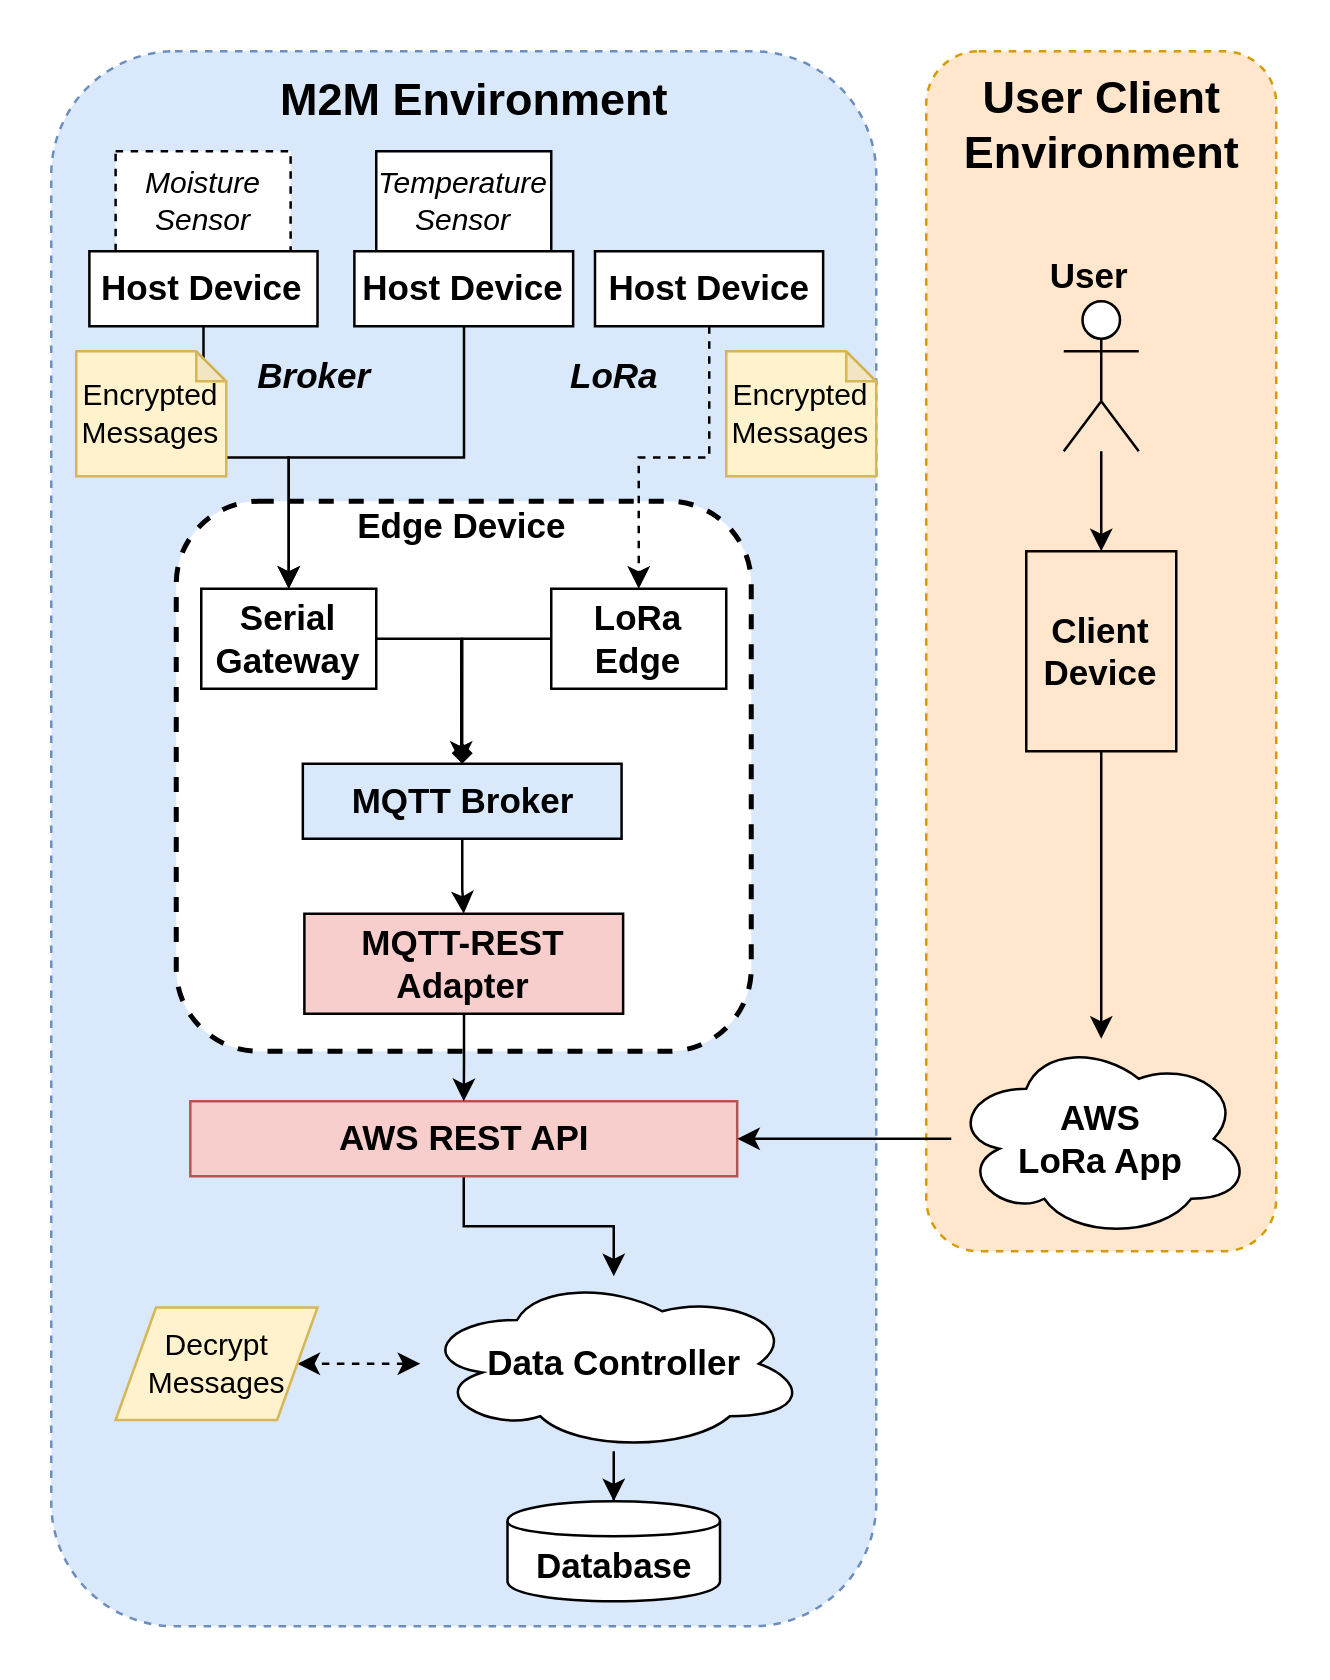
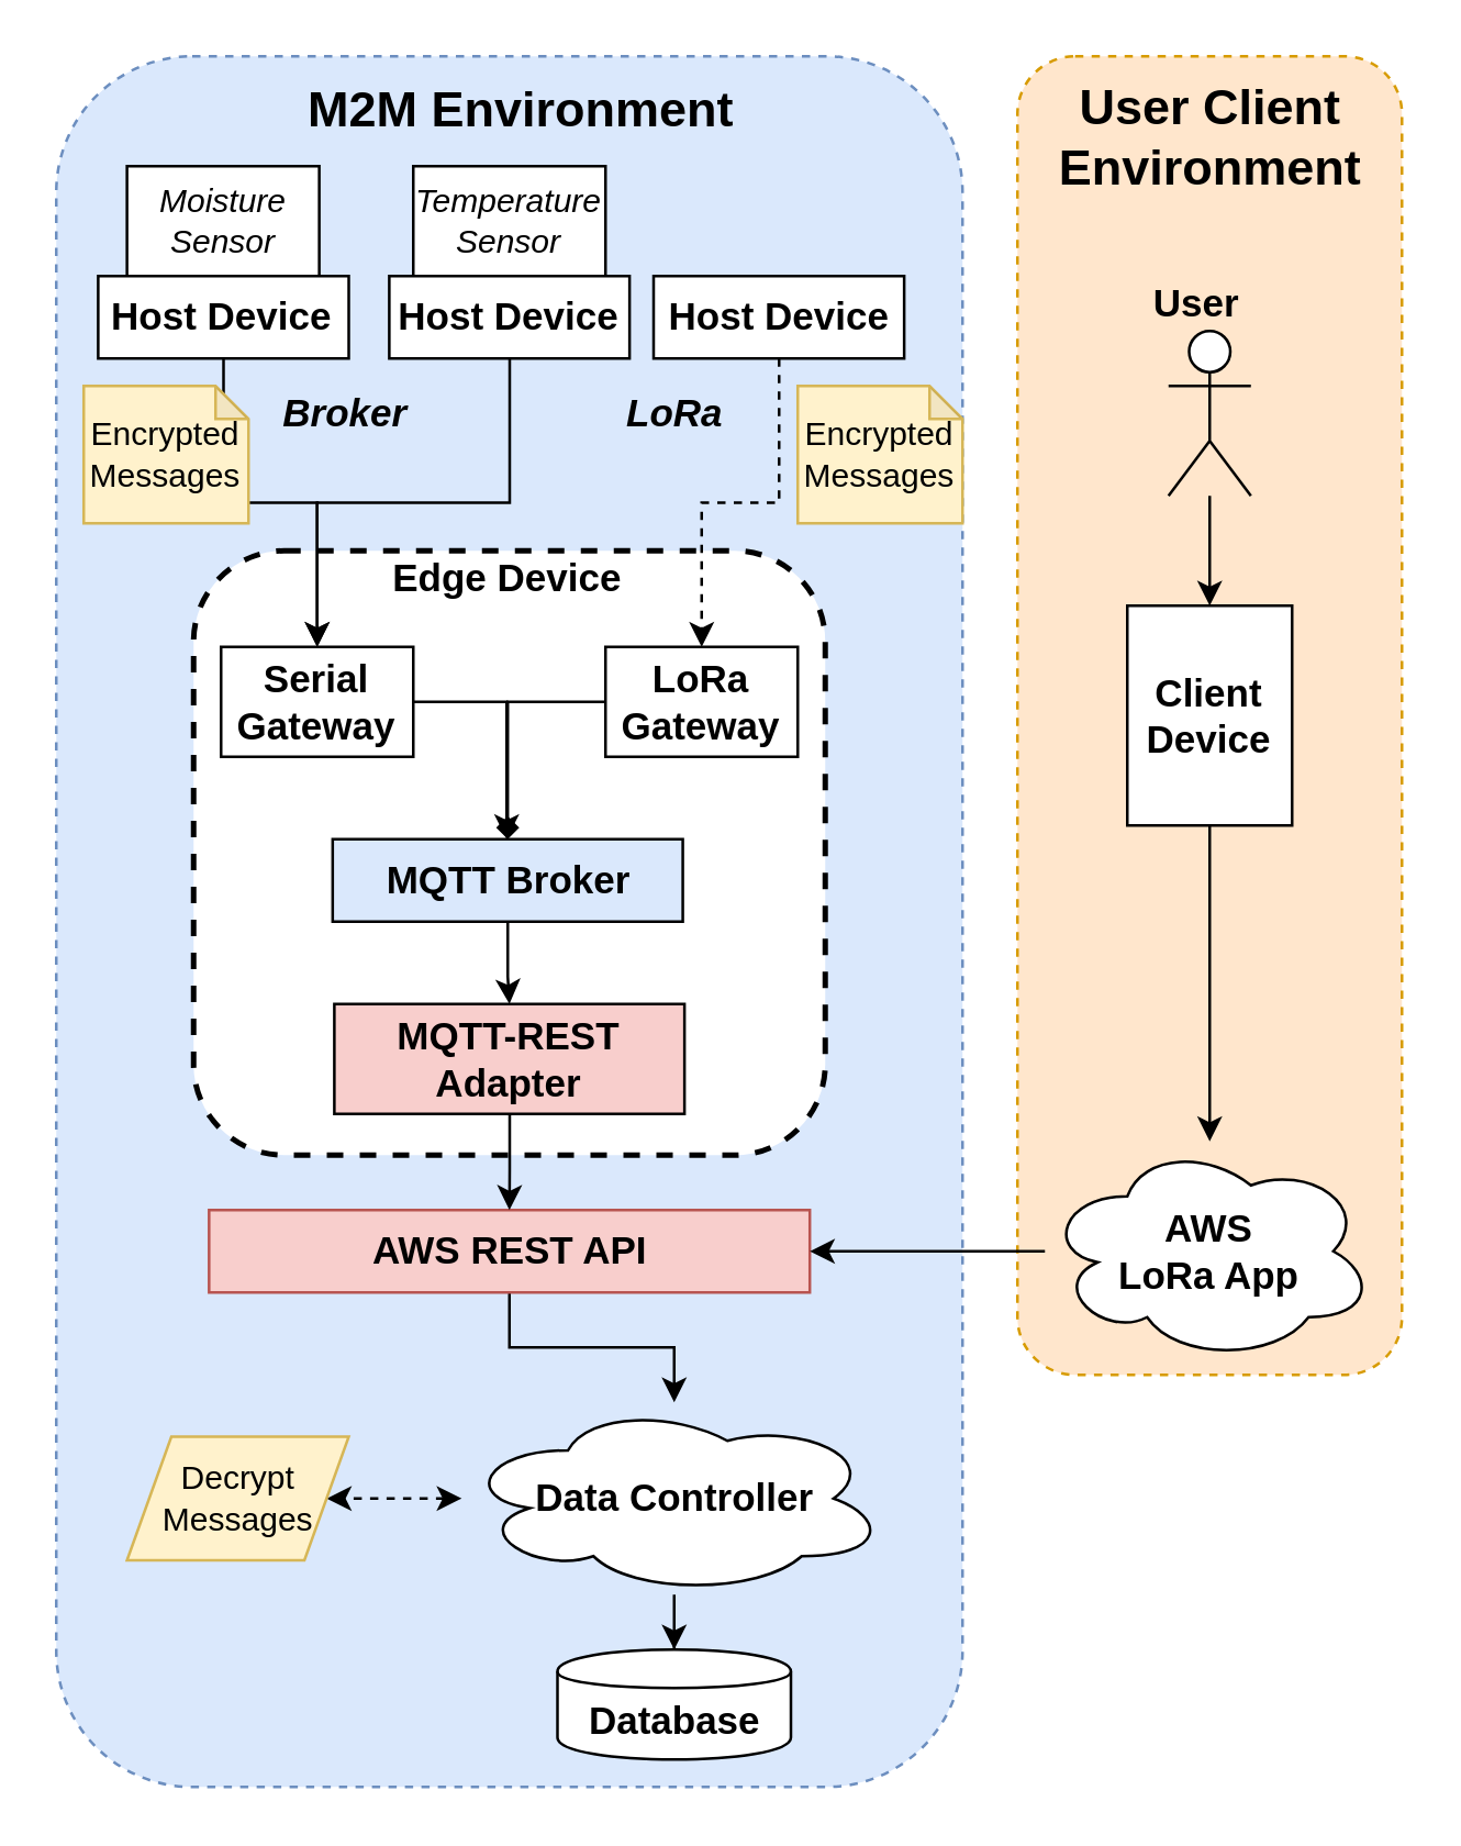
  <mxCell id="0" />
  <mxCell id="1" parent="0" />
  <mxCell id="2" value="" style="rounded=1;whiteSpace=wrap;html=1;dashed=1;fillColor=#dae8fc;strokeColor=#6c8ebf;" parent="1" vertex="1"><mxGeometry x="20" y="20" width="330" height="630" as="geometry" /></mxCell>
  <mxCell id="3" value="" style="rounded=1;whiteSpace=wrap;html=1;dashed=1;strokeWidth=2;" vertex="1" parent="1"><mxGeometry x="70" y="200" width="230" height="220" as="geometry" /></mxCell>
- <mxCell id="4" value="&lt;i&gt;Moisture Sensor&lt;/i&gt;" style="rounded=0;whiteSpace=wrap;html=1;dashed=1;" parent="1" vertex="1"><mxGeometry x="45.75" y="60" width="70" height="40" as="geometry" /></mxCell>
+ <mxCell id="4" value="&lt;i&gt;Moisture Sensor&lt;/i&gt;" style="rounded=0;whiteSpace=wrap;html=1;" parent="1" vertex="1"><mxGeometry x="45.75" y="60" width="70" height="40" as="geometry" /></mxCell>
  <mxCell id="5" value="&lt;i&gt;Temperature Sensor&lt;/i&gt;" style="rounded=0;whiteSpace=wrap;html=1;" parent="1" vertex="1"><mxGeometry x="150" y="60" width="70" height="40" as="geometry" /></mxCell>
  <mxCell id="6" style="edgeStyle=orthogonalEdgeStyle;rounded=0;orthogonalLoop=1;jettySize=auto;html=1;entryX=0.5;entryY=0;entryDx=0;entryDy=0;" edge="1" parent="1" source="7" target="13"><mxGeometry relative="1" as="geometry" /></mxCell>
  <mxCell id="7" value="&lt;b&gt;&lt;font style=&quot;font-size: 14px&quot;&gt;Host Device&lt;/font&gt;&lt;/b&gt;" style="rounded=0;whiteSpace=wrap;html=1;" parent="1" vertex="1"><mxGeometry x="35.25" y="100" width="91.25" height="30" as="geometry" /></mxCell>
  <mxCell id="8" style="edgeStyle=orthogonalEdgeStyle;rounded=0;orthogonalLoop=1;jettySize=auto;html=1;entryX=0.5;entryY=0;entryDx=0;entryDy=0;" edge="1" parent="1" source="9" target="13"><mxGeometry relative="1" as="geometry" /></mxCell>
  <mxCell id="9" value="&lt;b&gt;&lt;font style=&quot;font-size: 14px&quot;&gt;Host Device&lt;/font&gt;&lt;/b&gt;" style="rounded=0;whiteSpace=wrap;html=1;" parent="1" vertex="1"><mxGeometry x="141.25" y="100" width="87.5" height="30" as="geometry" /></mxCell>
  <mxCell id="10" style="edgeStyle=orthogonalEdgeStyle;rounded=0;orthogonalLoop=1;jettySize=auto;html=1;dashed=1;" edge="1" parent="1" source="11" target="35"><mxGeometry relative="1" as="geometry" /></mxCell>
  <mxCell id="11" value="&lt;b&gt;&lt;font style=&quot;font-size: 14px&quot;&gt;Host Device&lt;/font&gt;&lt;/b&gt;" style="rounded=0;whiteSpace=wrap;html=1;" parent="1" vertex="1"><mxGeometry x="237.5" y="100" width="91.25" height="30" as="geometry" /></mxCell>
  <mxCell id="12" style="edgeStyle=orthogonalEdgeStyle;rounded=0;orthogonalLoop=1;jettySize=auto;html=1;" edge="1" parent="1" source="13" target="15"><mxGeometry relative="1" as="geometry"><Array as="points"><mxPoint x="115" y="255" /><mxPoint x="184" y="255" /></Array></mxGeometry></mxCell>
  <mxCell id="13" value="&lt;span style=&quot;font-size: 14px&quot;&gt;&lt;b&gt;Serial Gateway&lt;/b&gt;&lt;/span&gt;" style="rounded=0;whiteSpace=wrap;html=1;" parent="1" vertex="1"><mxGeometry x="80" y="235" width="70" height="40" as="geometry" /></mxCell>
  <mxCell id="14" style="edgeStyle=orthogonalEdgeStyle;rounded=0;orthogonalLoop=1;jettySize=auto;html=1;entryX=0.5;entryY=0;entryDx=0;entryDy=0;" edge="1" parent="1" source="15" target="32"><mxGeometry relative="1" as="geometry" /></mxCell>
  <mxCell id="15" value="&lt;span style=&quot;font-size: 14px&quot;&gt;&lt;b&gt;MQTT Broker&lt;br&gt;&lt;/b&gt;&lt;/span&gt;" style="rounded=0;whiteSpace=wrap;html=1;fillColor=#dae8fc;" parent="1" vertex="1"><mxGeometry x="120.63" y="305" width="127.5" height="30" as="geometry" /></mxCell>
  <mxCell id="16" style="edgeStyle=orthogonalEdgeStyle;rounded=0;orthogonalLoop=1;jettySize=auto;html=1;" edge="1" parent="1" source="17" target="20"><mxGeometry relative="1" as="geometry" /></mxCell>
  <mxCell id="17" value="&lt;span style=&quot;font-size: 14px&quot;&gt;&lt;b&gt;AWS REST API&lt;br&gt;&lt;/b&gt;&lt;/span&gt;" style="rounded=0;whiteSpace=wrap;html=1;fillColor=#f8cecc;strokeColor=#b85450;" parent="1" vertex="1"><mxGeometry x="75.63" y="440" width="218.75" height="30" as="geometry" /></mxCell>
  <mxCell id="18" style="edgeStyle=orthogonalEdgeStyle;rounded=0;orthogonalLoop=1;jettySize=auto;html=1;entryX=1;entryY=0.5;entryDx=0;entryDy=0;dashed=1;startArrow=classic;startFill=1;" parent="1" source="20" target="30" edge="1"><mxGeometry relative="1" as="geometry" /></mxCell>
  <mxCell id="19" style="edgeStyle=orthogonalEdgeStyle;rounded=0;orthogonalLoop=1;jettySize=auto;html=1;" edge="1" parent="1" source="20" target="33"><mxGeometry relative="1" as="geometry" /></mxCell>
  <mxCell id="20" value="&lt;font style=&quot;font-size: 14px&quot;&gt;&lt;b&gt;Data Controller&lt;/b&gt;&lt;/font&gt;" style="ellipse;shape=cloud;whiteSpace=wrap;html=1;" parent="1" vertex="1"><mxGeometry x="167.63" y="510" width="154.75" height="70" as="geometry" /></mxCell>
  <mxCell id="21" value="" style="rounded=1;whiteSpace=wrap;html=1;dashed=1;fillColor=#ffe6cc;strokeColor=#d79b00;" parent="1" vertex="1"><mxGeometry x="370" y="20" width="140" height="480" as="geometry" /></mxCell>
  <mxCell id="22" style="edgeStyle=orthogonalEdgeStyle;rounded=0;orthogonalLoop=1;jettySize=auto;html=1;" parent="1" source="23" target="26" edge="1"><mxGeometry relative="1" as="geometry" /></mxCell>
  <mxCell id="23" value="" style="shape=umlActor;verticalLabelPosition=bottom;labelBackgroundColor=#ffffff;verticalAlign=top;html=1;outlineConnect=0;strokeColor=#000000;" parent="1" vertex="1"><mxGeometry x="425" y="120" width="30" height="60" as="geometry" /></mxCell>
  <mxCell id="24" value="&lt;b&gt;&lt;font style=&quot;font-size: 14px&quot;&gt;User&lt;/font&gt;&lt;/b&gt;" style="text;html=1;align=center;verticalAlign=middle;resizable=0;points=[];autosize=1;" parent="1" vertex="1"><mxGeometry x="410" y="100" width="50" height="20" as="geometry" /></mxCell>
  <mxCell id="25" style="edgeStyle=orthogonalEdgeStyle;rounded=0;orthogonalLoop=1;jettySize=auto;html=1;" parent="1" source="26" target="28" edge="1"><mxGeometry relative="1" as="geometry" /></mxCell>
- <mxCell id="26" value="&lt;b&gt;&lt;font style=&quot;font-size: 14px&quot;&gt;Client Device&lt;/font&gt;&lt;/b&gt;" style="rounded=0;whiteSpace=wrap;html=1;strokeColor=#000000;fillColor=#ffe6cc;" parent="1" vertex="1"><mxGeometry x="410" y="220" width="60" height="80" as="geometry" /></mxCell>
+ <mxCell id="26" value="&lt;b&gt;&lt;font style=&quot;font-size: 14px&quot;&gt;Client Device&lt;/font&gt;&lt;/b&gt;" style="rounded=0;whiteSpace=wrap;html=1;strokeColor=#000000;" parent="1" vertex="1"><mxGeometry x="410" y="220" width="60" height="80" as="geometry" /></mxCell>
  <mxCell id="27" style="edgeStyle=orthogonalEdgeStyle;rounded=0;orthogonalLoop=1;jettySize=auto;html=1;entryX=1;entryY=0.5;entryDx=0;entryDy=0;" parent="1" source="28" target="17" edge="1"><mxGeometry relative="1" as="geometry"><mxPoint x="290" y="315" as="targetPoint" /></mxGeometry></mxCell>
  <mxCell id="28" value="&lt;b&gt;&lt;font style=&quot;font-size: 14px&quot;&gt;AWS&lt;br&gt;LoRa App&lt;/font&gt;&lt;/b&gt;" style="ellipse;shape=cloud;whiteSpace=wrap;html=1;strokeColor=#000000;" parent="1" vertex="1"><mxGeometry x="380" y="415" width="120" height="80" as="geometry" /></mxCell>
  <mxCell id="29" value="Encrypted Messages" style="shape=note;whiteSpace=wrap;html=1;backgroundOutline=1;darkOpacity=0.05;strokeColor=#d6b656;size=12;fillColor=#fff2cc;" parent="1" vertex="1"><mxGeometry x="30" y="140" width="60" height="50" as="geometry" /></mxCell>
  <mxCell id="30" value="Decrypt&lt;br&gt;Messages" style="shape=parallelogram;perimeter=parallelogramPerimeter;whiteSpace=wrap;html=1;strokeColor=#d6b656;fillColor=#fff2cc;" parent="1" vertex="1"><mxGeometry x="45.75" y="522.5" width="80.75" height="45" as="geometry" /></mxCell>
  <mxCell id="31" style="edgeStyle=orthogonalEdgeStyle;rounded=0;orthogonalLoop=1;jettySize=auto;html=1;entryX=0.5;entryY=0;entryDx=0;entryDy=0;" edge="1" parent="1" source="32" target="17"><mxGeometry relative="1" as="geometry" /></mxCell>
  <mxCell id="32" value="&lt;span style=&quot;font-size: 14px&quot;&gt;&lt;b&gt;MQTT-REST Adapter&lt;br&gt;&lt;/b&gt;&lt;/span&gt;" style="rounded=0;whiteSpace=wrap;html=1;fillColor=#f8cecc;" vertex="1" parent="1"><mxGeometry x="121.25" y="365" width="127.5" height="40" as="geometry" /></mxCell>
  <mxCell id="33" value="&lt;font style=&quot;font-size: 14px&quot;&gt;&lt;b&gt;Database&lt;/b&gt;&lt;/font&gt;" style="shape=cylinder;whiteSpace=wrap;html=1;boundedLbl=1;backgroundOutline=1;" vertex="1" parent="1"><mxGeometry x="202.5" y="600" width="85" height="40" as="geometry" /></mxCell>
  <mxCell id="34" style="edgeStyle=orthogonalEdgeStyle;rounded=0;orthogonalLoop=1;jettySize=auto;html=1;entryX=0.5;entryY=0;entryDx=0;entryDy=0;endArrow=diamond;" edge="1" parent="1" source="35" target="15"><mxGeometry relative="1" as="geometry"><Array as="points"><mxPoint x="255" y="255" /><mxPoint x="184" y="255" /></Array></mxGeometry></mxCell>
- <mxCell id="35" value="&lt;span style=&quot;font-size: 14px&quot;&gt;&lt;b&gt;LoRa Edge&lt;/b&gt;&lt;/span&gt;" style="rounded=0;whiteSpace=wrap;html=1;" vertex="1" parent="1"><mxGeometry x="220" y="235" width="70" height="40" as="geometry" /></mxCell>
+ <mxCell id="35" value="&lt;span style=&quot;font-size: 14px&quot;&gt;&lt;b&gt;LoRa Gateway&lt;/b&gt;&lt;/span&gt;" style="rounded=0;whiteSpace=wrap;html=1;" vertex="1" parent="1"><mxGeometry x="220" y="235" width="70" height="40" as="geometry" /></mxCell>
  <mxCell id="36" value="&lt;b&gt;&lt;i&gt;&lt;font style=&quot;font-size: 14px&quot;&gt;Broker&lt;/font&gt;&lt;/i&gt;&lt;/b&gt;" style="text;html=1;align=center;verticalAlign=middle;resizable=0;points=[];autosize=1;" vertex="1" parent="1"><mxGeometry x="100" y="140" width="50" height="20" as="geometry" /></mxCell>
  <mxCell id="37" value="Encrypted Messages" style="shape=note;whiteSpace=wrap;html=1;backgroundOutline=1;darkOpacity=0.05;strokeColor=#d6b656;size=12;fillColor=#fff2cc;" vertex="1" parent="1"><mxGeometry x="290" y="140" width="60" height="50" as="geometry" /></mxCell>
  <mxCell id="38" value="&lt;b&gt;&lt;i&gt;&lt;font style=&quot;font-size: 14px&quot;&gt;LoRa&lt;/font&gt;&lt;/i&gt;&lt;/b&gt;" style="text;html=1;align=center;verticalAlign=middle;resizable=0;points=[];autosize=1;" vertex="1" parent="1"><mxGeometry x="220" y="140" width="50" height="20" as="geometry" /></mxCell>
  <mxCell id="39" value="&lt;b&gt;&lt;font style=&quot;font-size: 14px&quot;&gt;Edge Device&lt;/font&gt;&lt;/b&gt;" style="text;html=1;align=center;verticalAlign=middle;resizable=0;points=[];autosize=1;" vertex="1" parent="1"><mxGeometry x="134.38" y="200" width="100" height="20" as="geometry" /></mxCell>
  <mxCell id="40" value="&lt;b&gt;&lt;font style=&quot;font-size: 18px&quot;&gt;M2M Environment&lt;/font&gt;&lt;/b&gt;" style="text;html=1;align=center;verticalAlign=middle;resizable=0;points=[];autosize=1;" vertex="1" parent="1"><mxGeometry x="104.38" y="30" width="170" height="20" as="geometry" /></mxCell>
  <mxCell id="41" value="&lt;font style=&quot;font-size: 18px&quot;&gt;&lt;b&gt;User Client&lt;br&gt;Environment&lt;/b&gt;&lt;/font&gt;" style="text;html=1;align=center;verticalAlign=middle;resizable=0;points=[];autosize=1;" vertex="1" parent="1"><mxGeometry x="375" y="30" width="130" height="40" as="geometry" /></mxCell>
